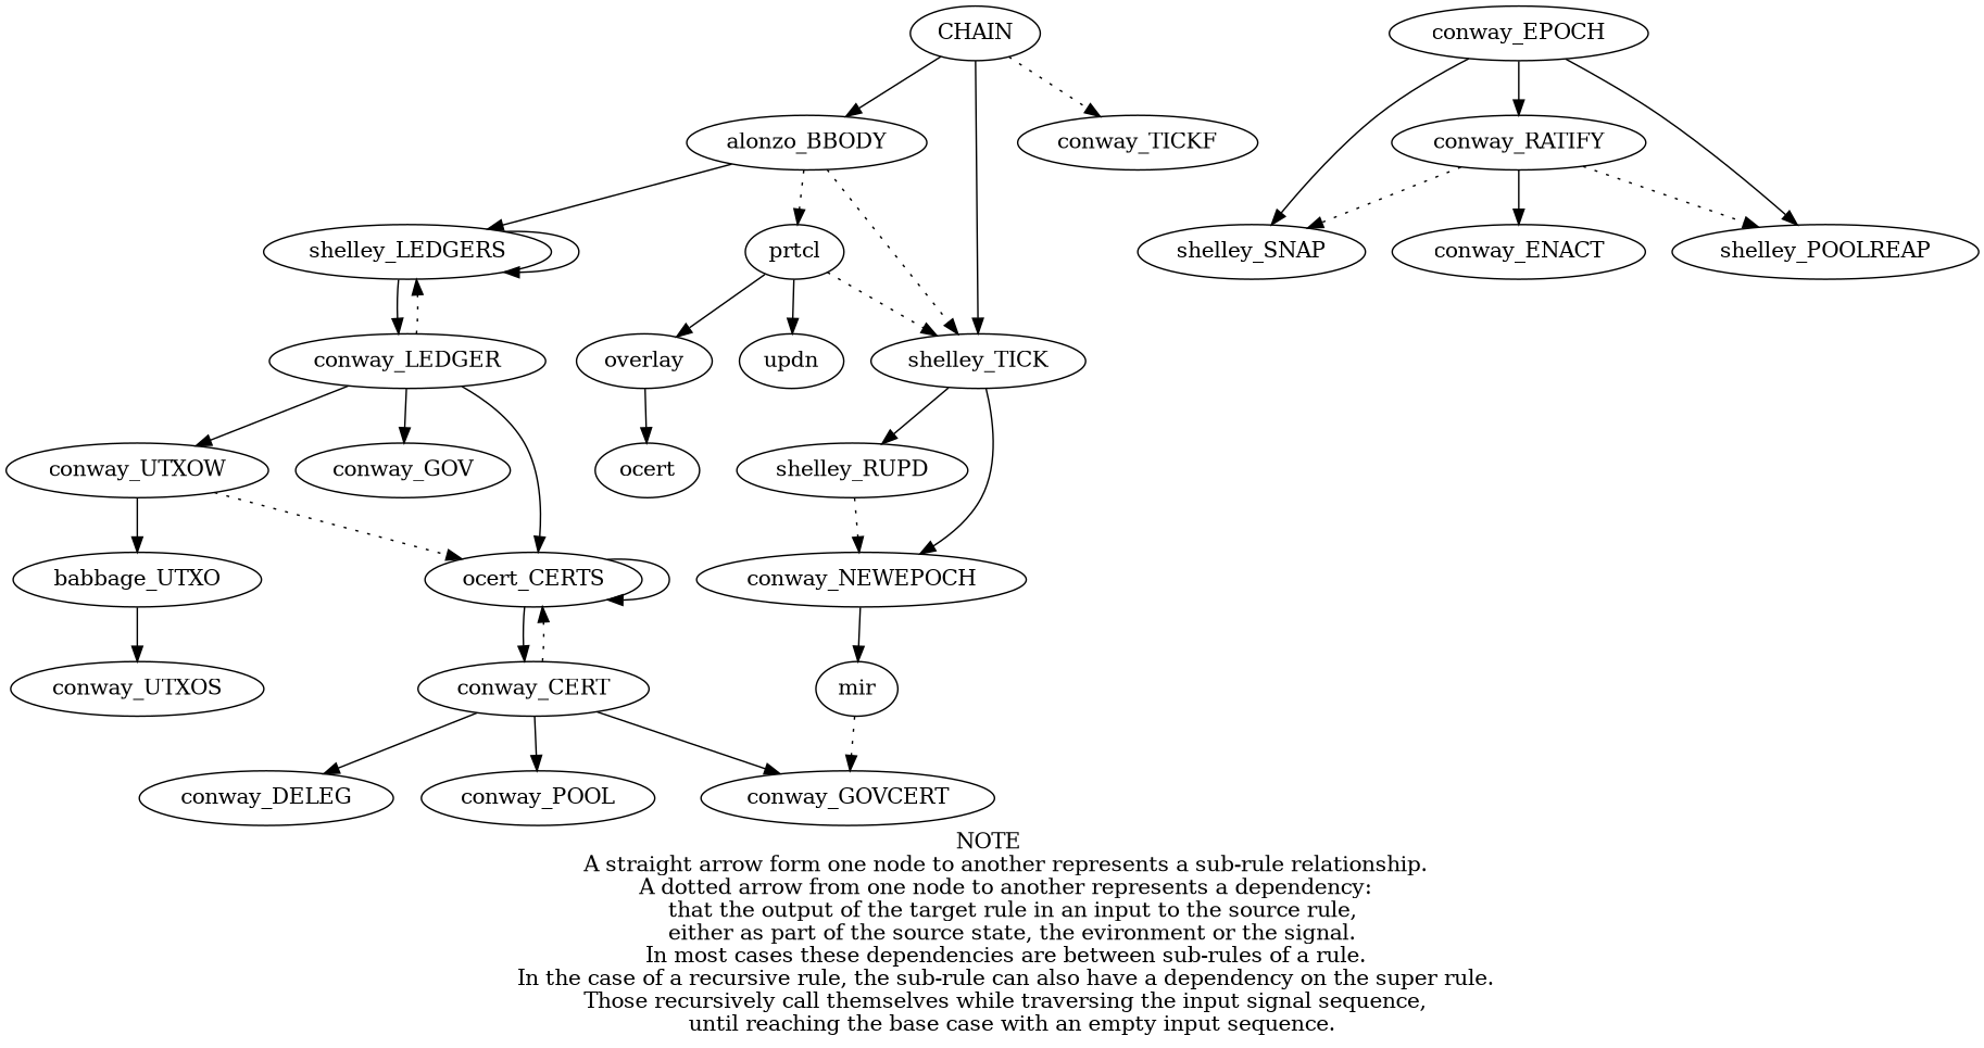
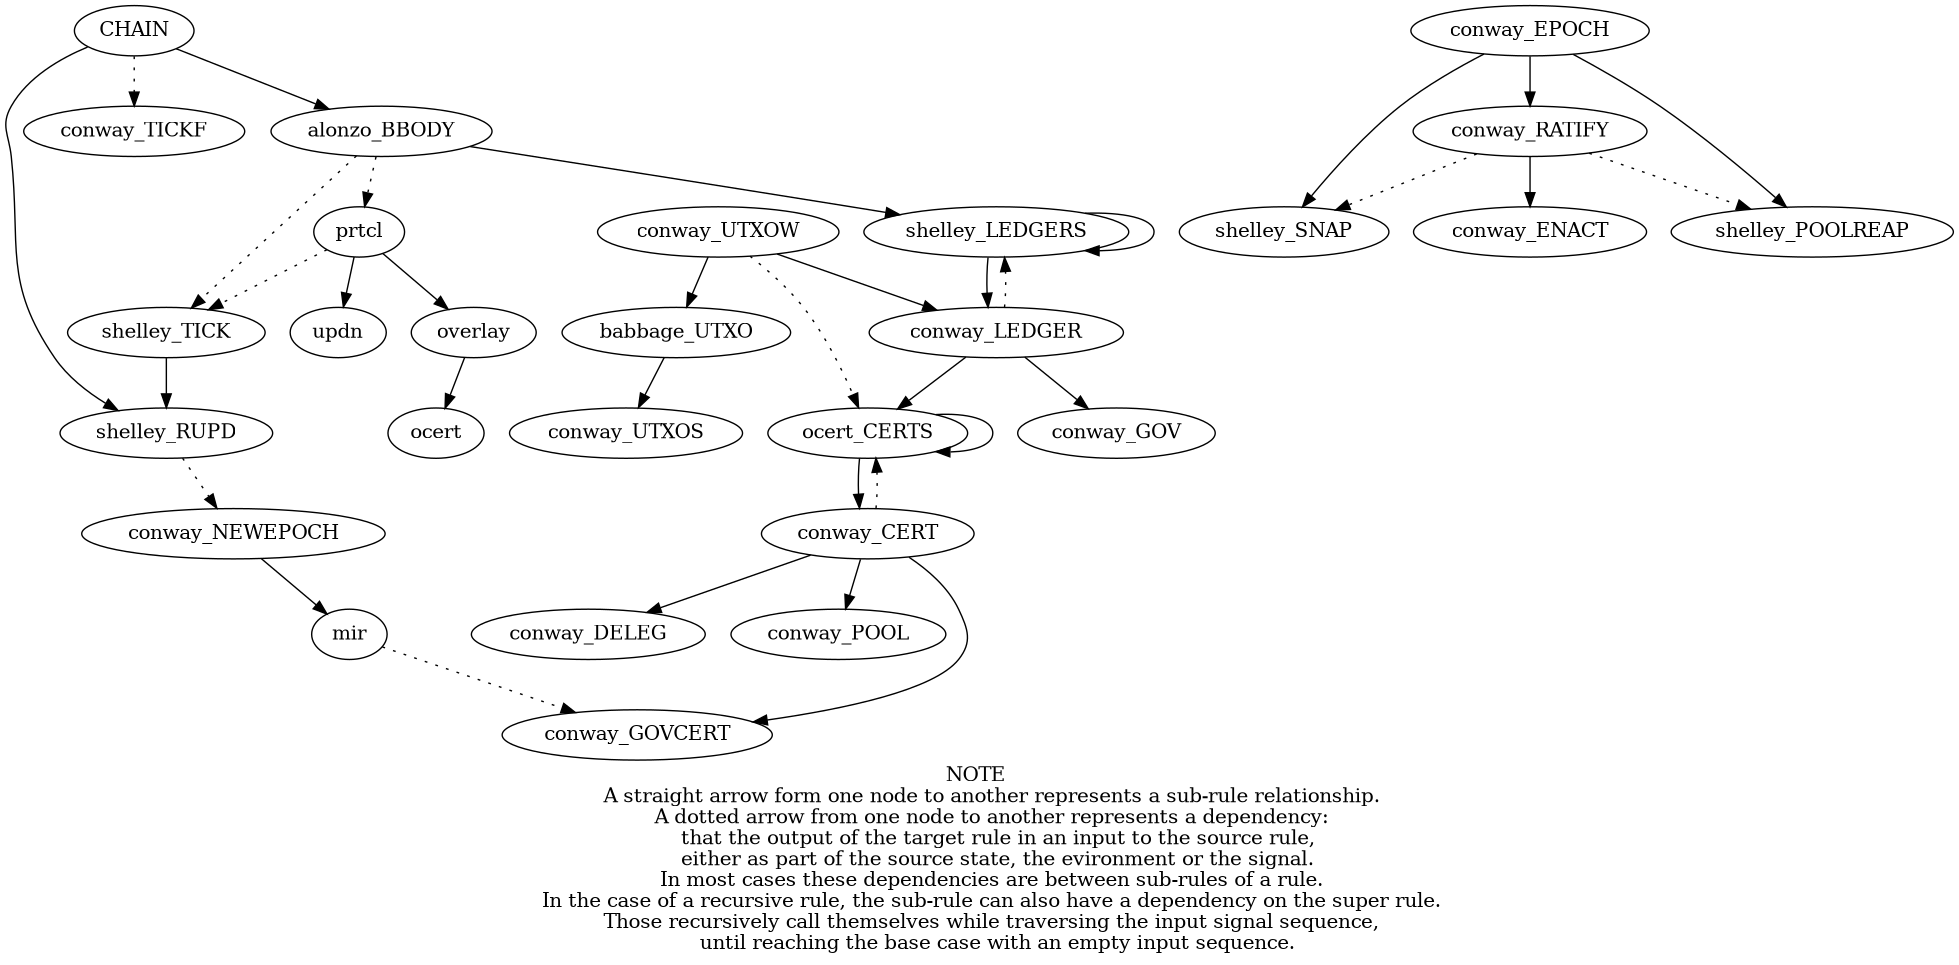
  digraph {
    label="NOTE \n    A straight arrow form one node to another represents a sub-rule relationship.\n    A dotted arrow from one node to another represents a dependency:\n      that the output of the target rule in an input to the source rule,\n      either as part of the source state, the evironment or the signal.\n    In most cases these dependencies are between sub-rules of a rule.\n    In the case of a recursive rule, the sub-rule can also have a dependency on the super rule.\n    Those recursively call themselves while traversing the input signal sequence,\n      until reaching the base case with an empty input sequence."
    CHAIN
    shelley_TICK
    alonzo_BBODY
    conway_TICKF
    shelley_RUPD
    conway_NEWEPOCH
    shelley_LEDGERS
    prtcl
    mir
    conway_LEDGER
    overlay
    updn
    conway_UTXOW
    n14 [label=ocert_CERTS]
    conway_GOV
    ocert
    conway_GOVCERT
    conway_EPOCH
    shelley_SNAP
    conway_RATIFY
    shelley_POOLREAP
    conway_ENACT
    babbage_UTXO
    conway_CERT
    conway_UTXOS
    conway_DELEG
    conway_POOL
-   CHAIN -> shelley_TICK
+   CHAIN -> shelley_RUPD
    CHAIN -> alonzo_BBODY
    CHAIN -> conway_TICKF [style=dotted]
    shelley_TICK -> shelley_RUPD
-   shelley_TICK -> conway_NEWEPOCH
    alonzo_BBODY -> shelley_TICK [style=dotted]
    alonzo_BBODY -> shelley_LEDGERS
    alonzo_BBODY -> prtcl [style=dotted]
    shelley_RUPD -> conway_NEWEPOCH [style=dotted]
    conway_NEWEPOCH -> mir
    shelley_LEDGERS -> shelley_LEDGERS
    shelley_LEDGERS -> conway_LEDGER
    prtcl -> shelley_TICK [style=dotted]
    prtcl -> overlay
    prtcl -> updn
    mir -> conway_GOVCERT [style=dotted]
    conway_LEDGER -> shelley_LEDGERS [style=dotted]
-   conway_LEDGER -> conway_UTXOW
+   conway_UTXOW -> conway_LEDGER
    conway_LEDGER -> n14
    conway_LEDGER -> conway_GOV
    overlay -> ocert
    conway_UTXOW -> n14 [style=dotted]
    conway_UTXOW -> babbage_UTXO
    n14 -> n14
    n14 -> conway_CERT
    conway_EPOCH -> shelley_SNAP
    conway_EPOCH -> conway_RATIFY
    conway_EPOCH -> shelley_POOLREAP
    conway_RATIFY -> shelley_SNAP [style=dotted]
    conway_RATIFY -> shelley_POOLREAP [style=dotted]
    conway_RATIFY -> conway_ENACT
    babbage_UTXO -> conway_UTXOS
    conway_CERT -> n14 [style=dotted]
    conway_CERT -> conway_GOVCERT
    conway_CERT -> conway_DELEG
    conway_CERT -> conway_POOL
  }
